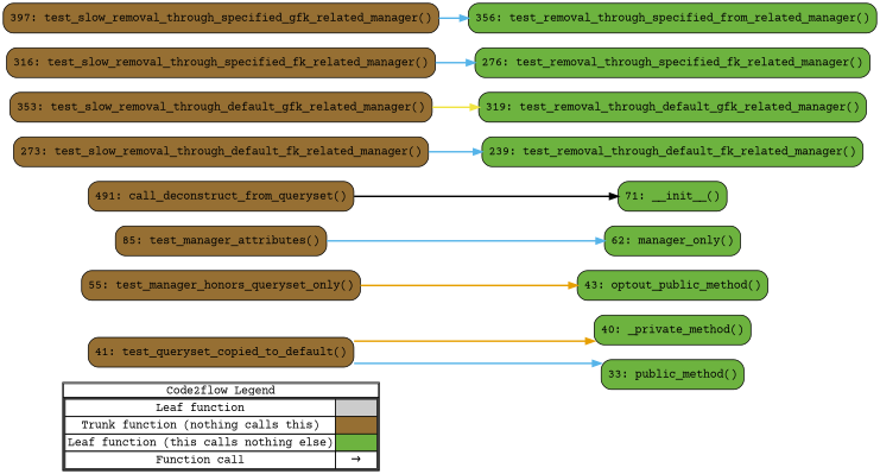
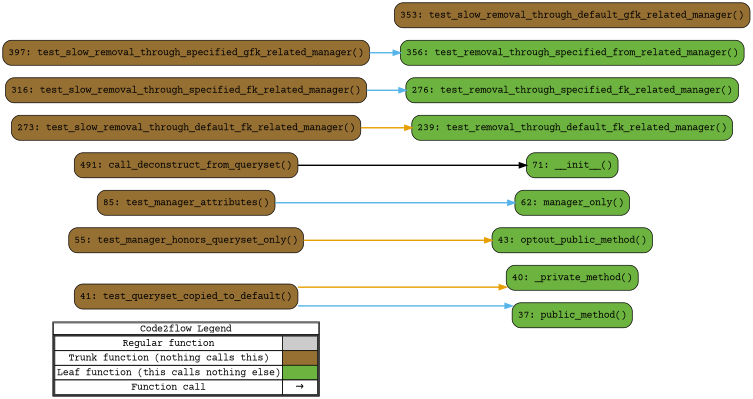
  digraph {
    concentrate=true
    fontname="Courier Prime"
    rankdir=LR
    splines=ortho
    node [fontname="Courier Prime" shape=rect fillcolor="#6db33f" style="rounded,filled"]
    edge [color="#56B4E9" fontname="Courier Prime" penwidth=2]
-   n1 [label=<         <table cellspacing="0" cellpadding="0" border="1"><tr><td>Code2flow Legend</td></tr><tr><td>         <table cellspacing="0">         <tr><td>Leaf function</td><td width="50px" bgcolor='#cccccc'></td></tr>         <tr><td>Trunk function (nothing calls this)</td><td bgcolor='#966F33'></td></tr>         <tr><td>Leaf function (this calls nothing else)</td><td bgcolor='#6db33f'></td></tr>         <tr><td>Function call</td><td><font color='black'>&#8594;</font></td></tr>         </table></td></tr></table>         > margin=0 shape=none fillcolor="" style=""]
+   n1 [label=<         <table cellspacing="0" cellpadding="0" border="1"><tr><td>Code2flow Legend</td></tr><tr><td>         <table cellspacing="0">         <tr><td>Regular function</td><td width="50px" bgcolor='#cccccc'></td></tr>         <tr><td>Trunk function (nothing calls this)</td><td bgcolor='#966F33'></td></tr>         <tr><td>Leaf function (this calls nothing else)</td><td bgcolor='#6db33f'></td></tr>         <tr><td>Function call</td><td><font color='black'>&#8594;</font></td></tr>         </table></td></tr></table>         > margin=0 shape=none fillcolor="" style=""]
    n2 [label="40: _private_method()"]
    n3 [label="43: optout_public_method()"]
-   n4 [label="33: public_method()"]
+   n4 [label="37: public_method()"]
    n5 [label="62: manager_only()"]
    n6 [label="71: __init__()"]
    n7 [fillcolor="#966F33" label="491: call_deconstruct_from_queryset()"]
    n8 [fillcolor="#966F33" label="85: test_manager_attributes()"]
    n9 [fillcolor="#966F33" label="55: test_manager_honors_queryset_only()"]
    n10 [fillcolor="#966F33" label="41: test_queryset_copied_to_default()"]
    n11 [label="239: test_removal_through_default_fk_related_manager()"]
-   n12 [label="319: test_removal_through_default_gfk_related_manager()"]
    n13 [label="276: test_removal_through_specified_fk_related_manager()"]
    n14 [label="356: test_removal_through_specified_from_related_manager()"]
    n15 [fillcolor="#966F33" label="273: test_slow_removal_through_default_fk_related_manager()"]
    n16 [fillcolor="#966F33" label="353: test_slow_removal_through_default_gfk_related_manager()"]
    n17 [fillcolor="#966F33" label="316: test_slow_removal_through_specified_fk_related_manager()"]
    n18 [fillcolor="#966F33" label="397: test_slow_removal_through_specified_gfk_related_manager()"]
    subgraph sub_1 {
      label=legend
      rank=min
      n1
    }
    subgraph sub_2 {
      label="File: custom_managers.models"
      style=dotted
      subgraph sub_3 {
        label="Class: CustomQuerySet"
        style=dotted
        n2
        n3
        n4
      }
      subgraph sub_4 {
        label="Class: BaseCustomManager"
        style=dotted
        n5
      }
      subgraph sub_5 {
        label="Class: DeconstructibleCustomManager"
        style=dotted
        n6
      }
    }
    subgraph sub_6 {
      label="File: custom_managers.tests"
      style=dotted
      subgraph sub_7 {
        label="Class: CustomManagerTests"
        style=dotted
        n7
        n8
        n9
        n10
        n11
-       n12
        n13
        n14
        n15
        n16
        n17
        n18
      }
    }
    n7 -> n6 [color="#000000"]
    n7 -> n6 [color="#000000"]
    n8 -> n5
    n9 -> n3 [color="#E69F00"]
    n10 -> n2 [color="#E69F00"]
    n10 -> n4
-   n15 -> n11
-   n16 -> n12 [color="#F0E442"]
+   n15 -> n11 [color="#E69F00"]
    n17 -> n13
    n18 -> n14
  }
